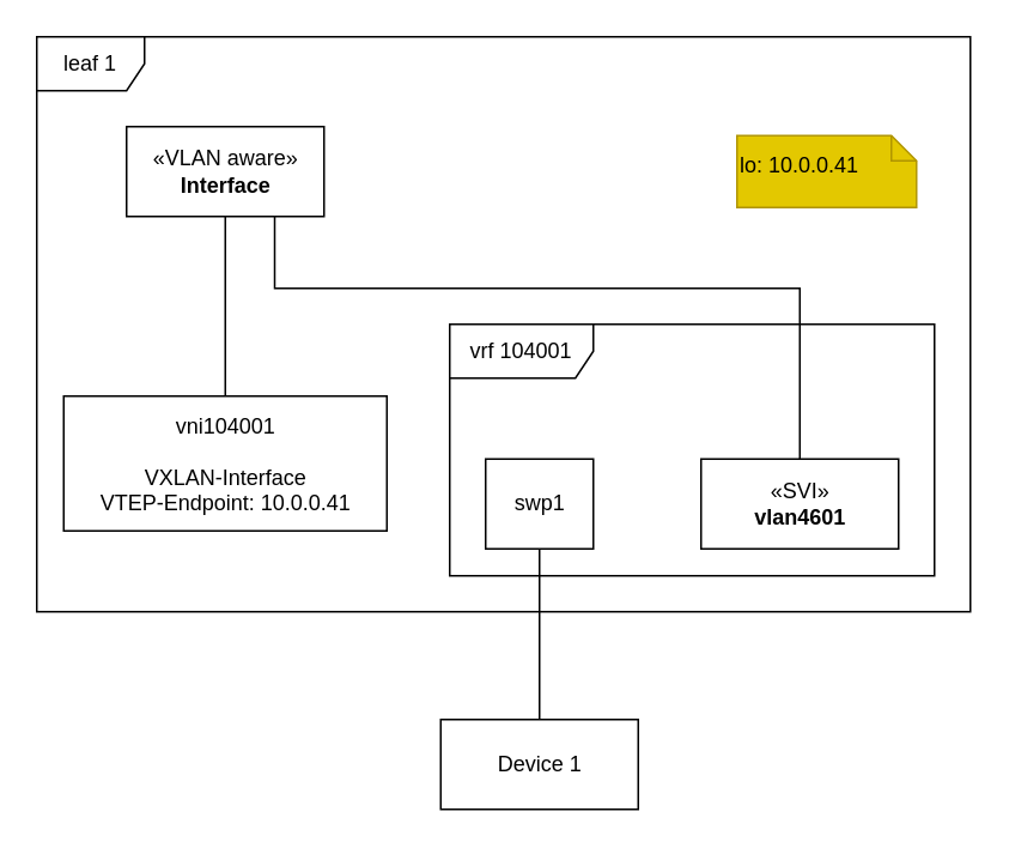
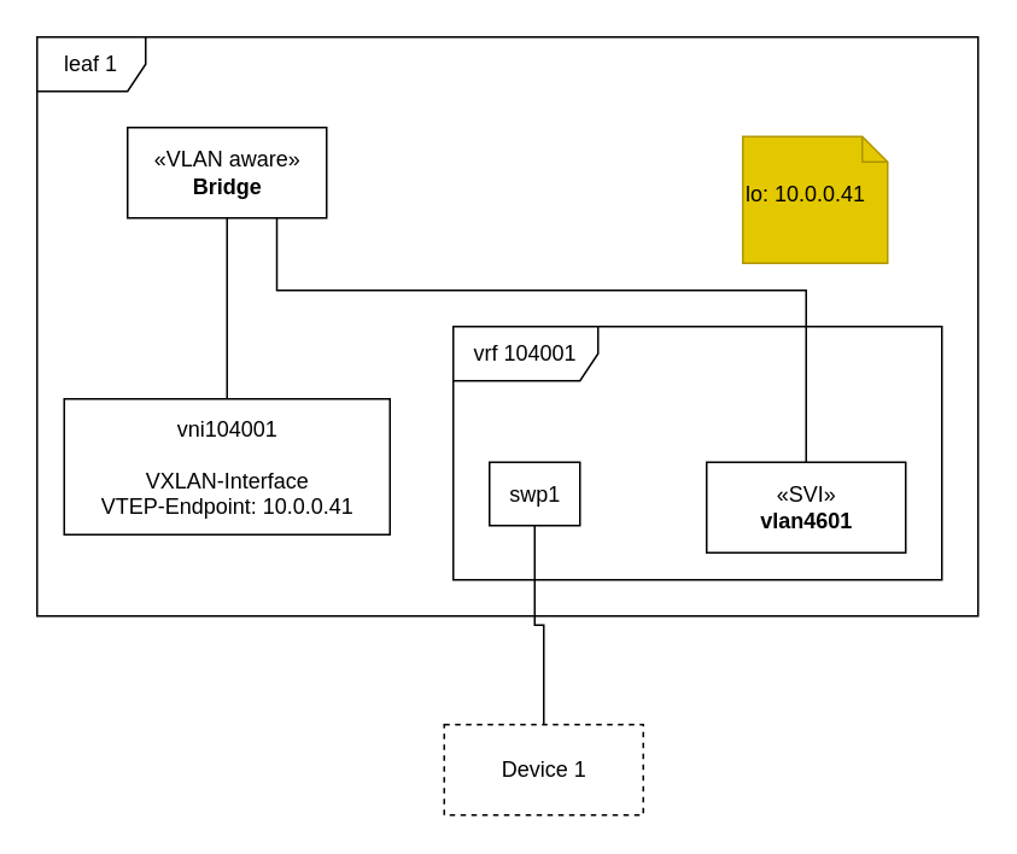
  <mxCell id="0" />
  <mxCell id="1" parent="0" />
  <mxCell id="2" value="leaf 1" style="shape=umlFrame;whiteSpace=wrap;html=1;fontColor=#000000;" parent="1" vertex="1"><mxGeometry x="20" y="20" width="520" height="320" as="geometry" /></mxCell>
  <mxCell id="3" style="edgeStyle=orthogonalEdgeStyle;rounded=0;orthogonalLoop=1;jettySize=auto;html=1;exitX=0.75;exitY=1;exitDx=0;exitDy=0;entryX=0.5;entryY=0;entryDx=0;entryDy=0;fontColor=#000000;endArrow=none;endFill=0;" parent="1" source="5" target="9" edge="1"><mxGeometry relative="1" as="geometry"><Array as="points"><mxPoint x="153" y="160" /><mxPoint x="445" y="160" /></Array></mxGeometry></mxCell>
  <mxCell id="4" value="" style="edgeStyle=orthogonalEdgeStyle;rounded=0;orthogonalLoop=1;jettySize=auto;html=1;fontColor=#000000;entryX=0.5;entryY=0;entryDx=0;entryDy=0;endArrow=none;endFill=0;" parent="1" source="5" target="11" edge="1"><mxGeometry relative="1" as="geometry"><mxPoint x="125" y="200" as="targetPoint" /></mxGeometry></mxCell>
- <mxCell id="5" value="«VLAN aware»&lt;br&gt;&lt;b&gt;Interface&lt;/b&gt;" style="html=1;fontColor=#000000;" parent="1" vertex="1"><mxGeometry x="70" y="70" width="110" height="50" as="geometry" /></mxCell>
- <mxCell id="6" value="lo: 10.0.0.41" style="shape=note;whiteSpace=wrap;html=1;size=14;verticalAlign=middle;align=left;spacingTop=-6;fillColor=#e3c800;strokeColor=#B09500;fontColor=#000000;" parent="1" vertex="1"><mxGeometry x="410" y="75" width="100" height="40" as="geometry" /></mxCell>
+ <mxCell id="5" value="«VLAN aware»&lt;br&gt;&lt;b&gt;Bridge&lt;/b&gt;" style="html=1;fontColor=#000000;" parent="1" vertex="1"><mxGeometry x="70" y="70" width="110" height="50" as="geometry" /></mxCell>
+ <mxCell id="6" value="lo: 10.0.0.41" style="shape=note;whiteSpace=wrap;html=1;size=14;verticalAlign=middle;align=left;spacingTop=-6;fillColor=#e3c800;strokeColor=#B09500;fontColor=#000000;" parent="1" vertex="1"><mxGeometry x="410" y="75" width="80" height="70" as="geometry" /></mxCell>
  <mxCell id="7" value="vrf 104001" style="shape=umlFrame;whiteSpace=wrap;html=1;fontColor=#000000;align=center;width=80;height=30;" parent="1" vertex="1"><mxGeometry x="250" y="180" width="270" height="140" as="geometry" /></mxCell>
  <mxCell id="8" style="edgeStyle=orthogonalEdgeStyle;rounded=0;orthogonalLoop=1;jettySize=auto;html=1;exitX=0.5;exitY=1;exitDx=0;exitDy=0;entryX=0.5;entryY=0;entryDx=0;entryDy=0;fontColor=#000000;endArrow=none;endFill=0;" parent="1" source="10" target="12" edge="1"><mxGeometry relative="1" as="geometry" /></mxCell>
  <mxCell id="9" value="«SVI»&lt;br&gt;&lt;b&gt;vlan4601&lt;/b&gt;" style="html=1;fontColor=#000000;" parent="1" vertex="1"><mxGeometry x="390" y="255" width="110" height="50" as="geometry" /></mxCell>
- <mxCell id="10" value="swp1" style="html=1;fontColor=#000000;align=center;" parent="1" vertex="1"><mxGeometry x="270" y="255" width="60" height="50" as="geometry" /></mxCell>
+ <mxCell id="10" value="swp1" style="html=1;fontColor=#000000;align=center;" parent="1" vertex="1"><mxGeometry x="270" y="255" width="50" height="35" as="geometry" /></mxCell>
  <mxCell id="11" value="&lt;font&gt;vni104001&lt;br&gt;&lt;br&gt;VXLAN-Interface&lt;br&gt;VTEP-Endpoint: 10.0.0.41&lt;br&gt;&lt;/font&gt;" style="html=1;fontColor=#000000;align=center;labelPosition=center;verticalLabelPosition=middle;verticalAlign=middle;" parent="1" vertex="1"><mxGeometry x="35" y="220" width="180" height="75" as="geometry" /></mxCell>
- <mxCell id="12" value="Device 1" style="html=1;fontColor=#000000;align=center;" parent="1" vertex="1"><mxGeometry x="245" y="400" width="110" height="50" as="geometry" /></mxCell>
+ <mxCell id="12" value="Device 1" style="html=1;fontColor=#000000;align=center;dashed=1;" parent="1" vertex="1"><mxGeometry x="245" y="400" width="110" height="50" as="geometry" /></mxCell>
